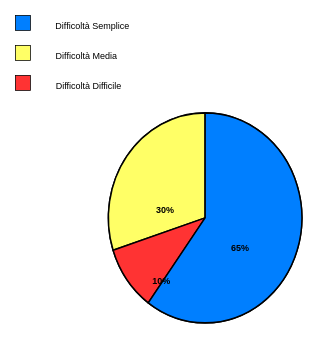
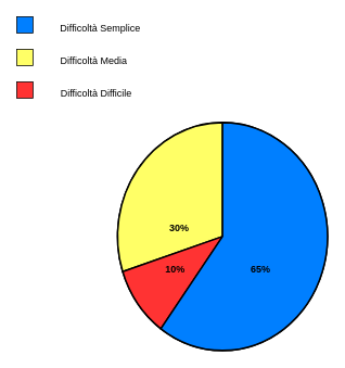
  <mxCell id="0" />
  <mxCell id="1" parent="0" />
  <mxCell id="2" value="" style="verticalLabelPosition=bottom;shadow=0;dashed=0;align=center;html=1;verticalAlign=top;strokeWidth=1;shape=mxgraph.mockup.graphics.pieChart;parts=30,10,60;partColors=#FFFF66,#FF3333,#007FFF;strokeWidth=2;gradientColor=none;connectable=1;partsCount=3;" vertex="1" parent="1"><mxGeometry x="144" y="150" width="258" height="280" as="geometry" /></mxCell>
  <mxCell id="3" value="&lt;b&gt;65%&lt;/b&gt;" style="text;html=1;strokeColor=none;fillColor=none;align=center;verticalAlign=middle;whiteSpace=wrap;rounded=0;" vertex="1" parent="1"><mxGeometry x="270" y="320" width="100" height="20" as="geometry" /></mxCell>
- <mxCell id="4" value="&lt;b&gt;10%&lt;/b&gt;" style="text;html=1;strokeColor=none;fillColor=none;align=center;verticalAlign=middle;whiteSpace=wrap;rounded=0;" vertex="1" parent="1"><mxGeometry x="170" y="355" width="90" height="40" as="geometry" /></mxCell>
+ <mxCell id="4" value="&lt;b&gt;10%&lt;/b&gt;" style="text;html=1;strokeColor=none;fillColor=none;align=center;verticalAlign=middle;whiteSpace=wrap;rounded=0;" vertex="1" parent="1"><mxGeometry x="170" y="310" width="90" height="40" as="geometry" /></mxCell>
  <mxCell id="5" value="&lt;b&gt;30%&lt;/b&gt;" style="text;html=1;strokeColor=none;fillColor=none;align=center;verticalAlign=middle;whiteSpace=wrap;rounded=0;" vertex="1" parent="1"><mxGeometry x="165" y="265" width="110" height="30" as="geometry" /></mxCell>
  <mxCell id="6" value="" style="whiteSpace=wrap;html=1;aspect=fixed;fillColor=#007FFF;" vertex="1" parent="1"><mxGeometry x="20" y="20" width="20" height="20" as="geometry" /></mxCell>
  <mxCell id="7" value="" style="whiteSpace=wrap;html=1;aspect=fixed;fillColor=#FFFF66;strokeColor=#000000;" vertex="1" parent="1"><mxGeometry x="20" y="60" width="20" height="20" as="geometry" /></mxCell>
  <mxCell id="8" value="" style="whiteSpace=wrap;html=1;aspect=fixed;fillColor=#FF3333;strokeColor=#000000;" vertex="1" parent="1"><mxGeometry x="20" y="100" width="20" height="20" as="geometry" /></mxCell>
  <mxCell id="9" value="Difficoltà Semplice" style="text;html=1;strokeColor=none;fillColor=none;align=center;verticalAlign=middle;whiteSpace=wrap;rounded=0;" vertex="1" parent="1"><mxGeometry x="48" y="30" width="150" height="10" as="geometry" /></mxCell>
  <mxCell id="10" value="Difficoltà Media" style="text;html=1;strokeColor=none;fillColor=none;align=center;verticalAlign=middle;whiteSpace=wrap;rounded=0;" vertex="1" parent="1"><mxGeometry x="55" y="70" width="120" height="10" as="geometry" /></mxCell>
  <mxCell id="11" value="Difficoltà Difficile" style="text;html=1;strokeColor=none;fillColor=none;align=center;verticalAlign=middle;whiteSpace=wrap;rounded=0;" vertex="1" parent="1"><mxGeometry x="58" y="110" width="120" height="10" as="geometry" /></mxCell>
